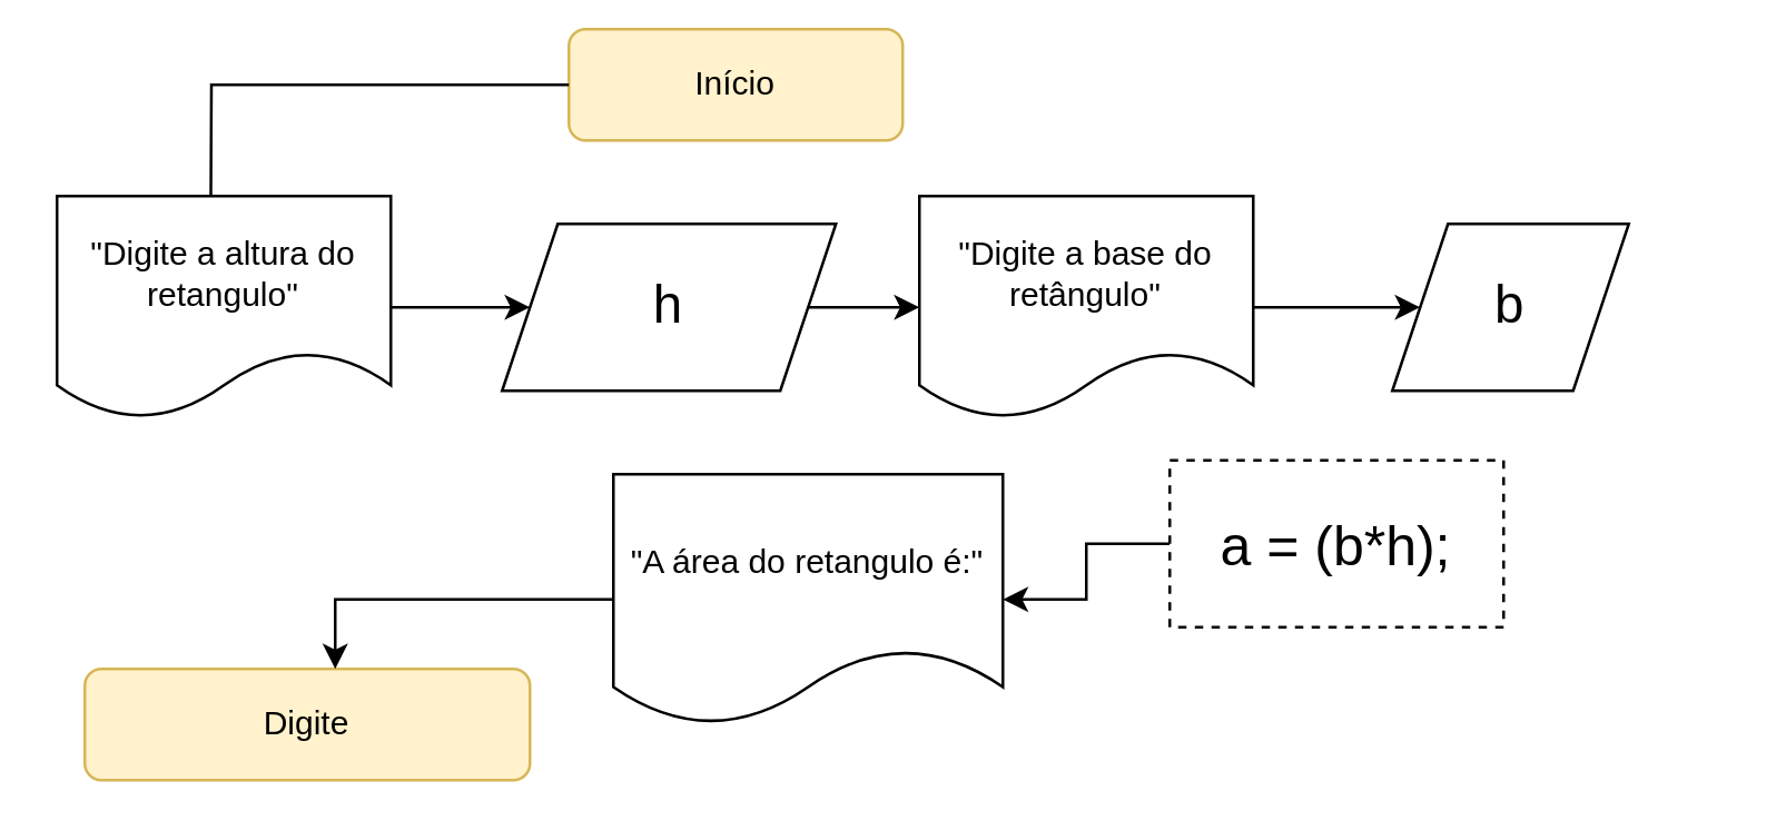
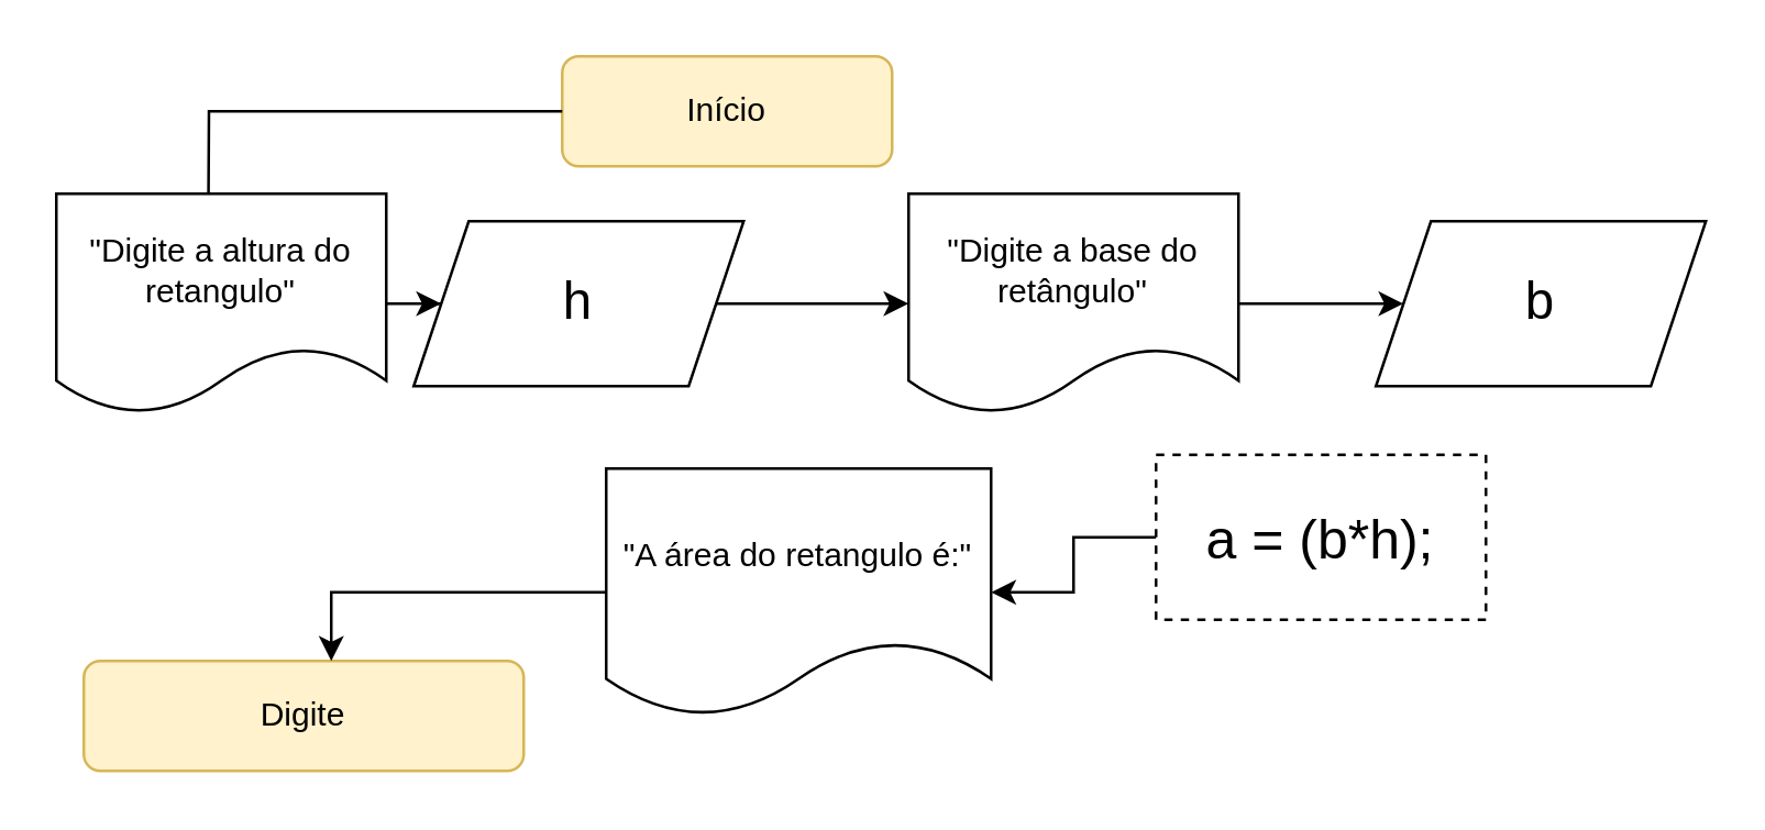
  <mxCell id="0" />
  <mxCell id="1" parent="0" />
- <mxCell id="2" value="Início" style="rounded=1;whiteSpace=wrap;html=1;fontSize=12;glass=0;strokeWidth=1;shadow=0;fillColor=#fff2cc;strokeColor=#d6b656;" parent="1" vertex="1"><mxGeometry x="204" y="10" width="120" height="40" as="geometry" /></mxCell>
+ <mxCell id="2" value="Início" style="rounded=1;whiteSpace=wrap;html=1;fontSize=12;glass=0;strokeWidth=1;shadow=0;fillColor=#fff2cc;strokeColor=#d6b656;" parent="1" vertex="1"><mxGeometry x="204" y="20" width="120" height="40" as="geometry" /></mxCell>
  <mxCell id="3" value="Digite" style="rounded=1;whiteSpace=wrap;html=1;fontSize=12;glass=0;strokeWidth=1;shadow=0;fillColor=#fff2cc;strokeColor=#d6b656;" parent="1" vertex="1"><mxGeometry x="30" y="240" width="160" height="40" as="geometry" /></mxCell>
  <mxCell id="4" value="" style="rounded=0;html=1;jettySize=auto;orthogonalLoop=1;fontSize=11;endArrow=block;endFill=0;endSize=8;strokeWidth=1;shadow=0;labelBackgroundColor=none;edgeStyle=orthogonalEdgeStyle;" edge="1" parent="1" source="2"><mxGeometry relative="1" as="geometry"><mxPoint x="204" y="40" as="sourcePoint" /><mxPoint x="75" y="130" as="targetPoint" /></mxGeometry></mxCell>
  <mxCell id="5" style="edgeStyle=orthogonalEdgeStyle;rounded=0;orthogonalLoop=1;jettySize=auto;html=1;exitX=1;exitY=0.5;exitDx=0;exitDy=0;" edge="1" parent="1" source="6" target="8"><mxGeometry relative="1" as="geometry" /></mxCell>
  <mxCell id="6" value="&quot;Digite a altura do retangulo&quot;" style="shape=document;whiteSpace=wrap;html=1;boundedLbl=1;" vertex="1" parent="1"><mxGeometry x="20" y="70" width="120" height="80" as="geometry" /></mxCell>
  <mxCell id="7" value="" style="edgeStyle=orthogonalEdgeStyle;rounded=0;orthogonalLoop=1;jettySize=auto;html=1;exitX=1;exitY=0.5;exitDx=0;exitDy=0;" edge="1" parent="1" source="8" target="10"><mxGeometry relative="1" as="geometry"><mxPoint x="320" y="110" as="sourcePoint" /></mxGeometry></mxCell>
- <mxCell id="8" value="&lt;font style=&quot;font-size: 19px&quot;&gt;h&lt;/font&gt;" style="shape=parallelogram;perimeter=parallelogramPerimeter;whiteSpace=wrap;html=1;fixedSize=1;" vertex="1" parent="1"><mxGeometry x="180" y="80" width="120" height="60" as="geometry" /></mxCell>
+ <mxCell id="8" value="&lt;font style=&quot;font-size: 19px&quot;&gt;h&lt;/font&gt;" style="shape=parallelogram;perimeter=parallelogramPerimeter;whiteSpace=wrap;html=1;fixedSize=1;" vertex="1" parent="1"><mxGeometry x="150" y="80" width="120" height="60" as="geometry" /></mxCell>
  <mxCell id="9" value="" style="edgeStyle=orthogonalEdgeStyle;rounded=0;orthogonalLoop=1;jettySize=auto;html=1;" edge="1" parent="1" source="10" target="11"><mxGeometry relative="1" as="geometry" /></mxCell>
  <mxCell id="10" value="&quot;Digite a base do retângulo&quot;" style="shape=document;whiteSpace=wrap;html=1;boundedLbl=1;" vertex="1" parent="1"><mxGeometry x="330" y="70" width="120" height="80" as="geometry" /></mxCell>
- <mxCell id="11" value="&lt;font style=&quot;font-size: 19px&quot;&gt;b&lt;/font&gt;" style="shape=parallelogram;perimeter=parallelogramPerimeter;whiteSpace=wrap;html=1;fixedSize=1;" vertex="1" parent="1"><mxGeometry x="500" y="80" width="85" height="60" as="geometry" /></mxCell>
+ <mxCell id="11" value="&lt;font style=&quot;font-size: 19px&quot;&gt;b&lt;/font&gt;" style="shape=parallelogram;perimeter=parallelogramPerimeter;whiteSpace=wrap;html=1;fixedSize=1;" vertex="1" parent="1"><mxGeometry x="500" y="80" width="120" height="60" as="geometry" /></mxCell>
  <mxCell id="12" value="" style="edgeStyle=orthogonalEdgeStyle;rounded=0;orthogonalLoop=1;jettySize=auto;html=1;" edge="1" parent="1" source="13" target="15"><mxGeometry relative="1" as="geometry" /></mxCell>
  <mxCell id="13" value="&lt;font style=&quot;font-size: 20px&quot;&gt;a = (b*h);&lt;/font&gt;" style="whiteSpace=wrap;html=1;dashed=1;" vertex="1" parent="1"><mxGeometry x="420" y="165" width="120" height="60" as="geometry" /></mxCell>
  <mxCell id="14" value="" style="edgeStyle=orthogonalEdgeStyle;rounded=0;orthogonalLoop=1;jettySize=auto;html=1;" edge="1" parent="1" source="15" target="3"><mxGeometry relative="1" as="geometry"><Array as="points"><mxPoint x="120" y="215" /></Array></mxGeometry></mxCell>
  <mxCell id="15" value="&quot;A área do retangulo é:&quot;" style="shape=document;whiteSpace=wrap;html=1;boundedLbl=1;" vertex="1" parent="1"><mxGeometry x="220" y="170" width="140" height="90" as="geometry" /></mxCell>
